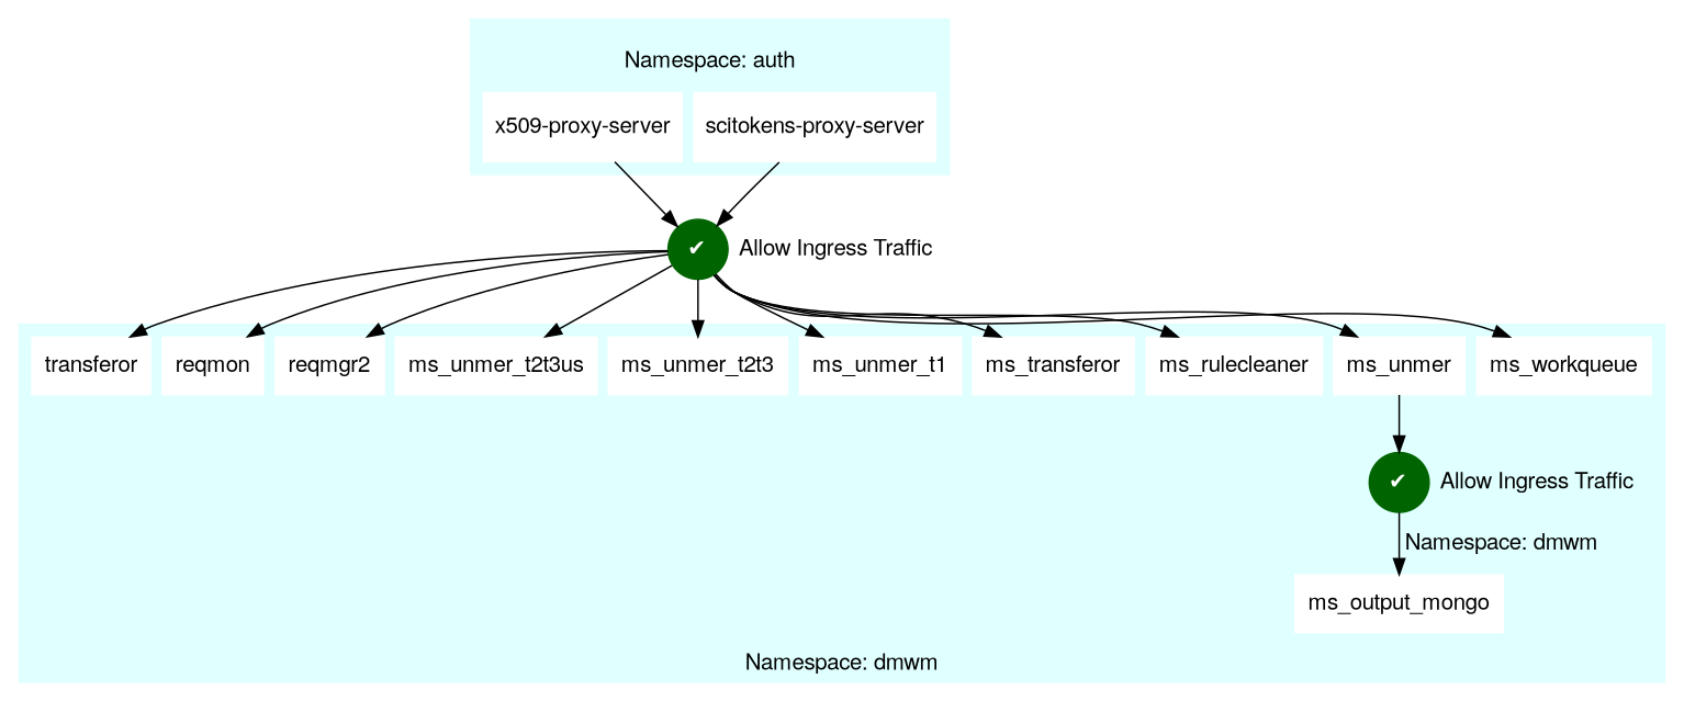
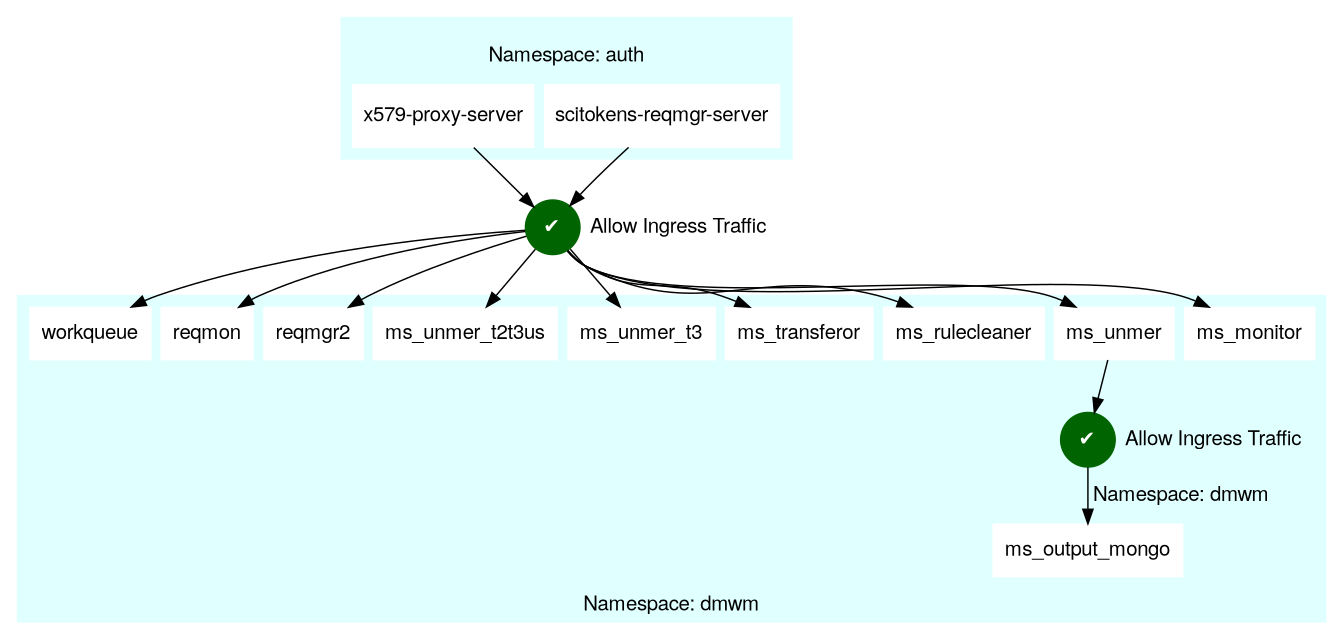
  digraph {
    fontname="Helvetica,Arial,sans-serif"
    nodesep=0.1
    node [color=white fontname="Helvetica,Arial,sans-serif" shape=box style=filled labeljust=c]
    edge [fontname="Helvetica,Arial,sans-serif"]
-   n1 [label="scitokens-proxy-server" margin="0.1,0.2" labeljust=""]
-   n2 [label="x509-proxy-server" margin="0.1,0.2" labeljust=""]
+   n1 [label="scitokens-reqmgr-server" margin="0.1,0.2" labeljust=""]
+   n2 [label="x579-proxy-server" margin="0.1,0.2" labeljust=""]
    n3 [color=lightcyan label="Allow Ingress Traffic" margin=0 labeljust=""]
    n4 [color=darkgreen fontcolor=white label=<&#10004;> shape=circle labeljust=""]
-   n5 [label=ms_workqueue]
+   n5 [label=ms_monitor]
    n6 [label=ms_unmer]
    n7 [label=ms_rulecleaner]
    n8 [label=ms_transferor]
-   n9 [label=ms_unmer_t1]
-   n10 [label=ms_unmer_t2t3]
+   n9 [label=ms_unmer_t3]
    n11 [label=ms_unmer_t2t3us]
    n12 [label=reqmgr2]
    n13 [label=reqmon]
-   n14 [label=transferor]
+   n14 [label=workqueue]
    n15 [label=ms_output_mongo]
    n16 [label="Allow Ingress Traffic" margin=0 labeljust=""]
    n17 [color=darkgreen fontcolor=white label=<&#10004;> shape=circle labeljust=""]
    subgraph cluster_1 {
      color=lightcyan
      label=" \nNamespace: auth"
      labeljust=c
      style=filled
      n1
      n2
    }
    subgraph cluster_2 {
      color=lightcyan
      label="Namespace: dmwm"
      labeljust=c
      labelloc=b
      style=filled
      n5
      n6
      n7
      n8
      n9
-     n10
      n11
      n12
      n13
      n14
      n15
      subgraph cluster_3 {
        color=lightcyan
        label="Namespace: dmwm"
        labeljust=c
        labelloc=b
        style=filled
        n3
        n4
      }
    }
    subgraph cluster_4 {
      color=white
      n16
      n17
    }
    n1 -> n17
    n2 -> n17
    n4 -> n15
    n6 -> n4
    n17 -> n5 [constraint=false]
    n17 -> n6
    n17 -> n7
    n17 -> n8
    n17 -> n9
-   n17 -> n10
    n17 -> n11
    n17 -> n12
    n17 -> n13
    n17 -> n14
  }
